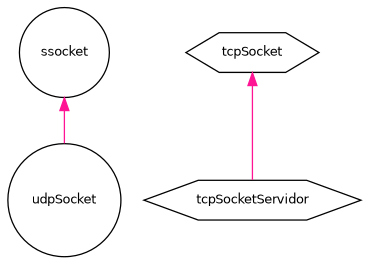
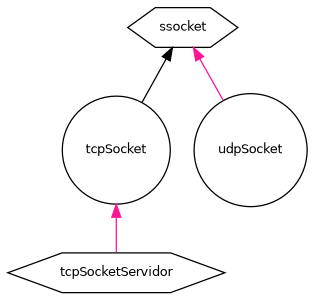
  digraph {
    rankdir=TB
    node [color=black fillcolor=white fontname=Helvetica fontsize=10 shape=circle style=filled]
    edge [color=deeppink dir=back fontname=Helvetica fontsize=10 labelfontname=Helvetica labelfontsize=10 style=solid]
-   n1 [height=0.2 label=ssocket width=0.4]
-   n2 [height=0.2 label=tcpSocket shape=hexagon width=0.4]
+   n1 [height=0.2 label=ssocket shape=hexagon width=0.4]
+   n2 [height=0.2 label=tcpSocket width=0.4]
    n3 [height=0.2 label=udpSocket width=0.4]
    n4 [height=0.2 label=tcpSocketServidor shape=hexagon width=0.4]
+   n1 -> n2 [color=black]
    n1 -> n3
    n2 -> n4
  }
